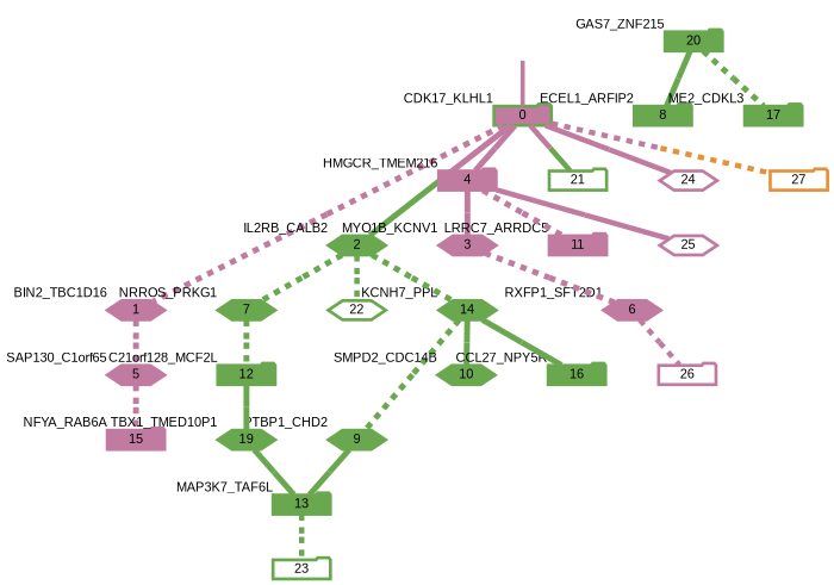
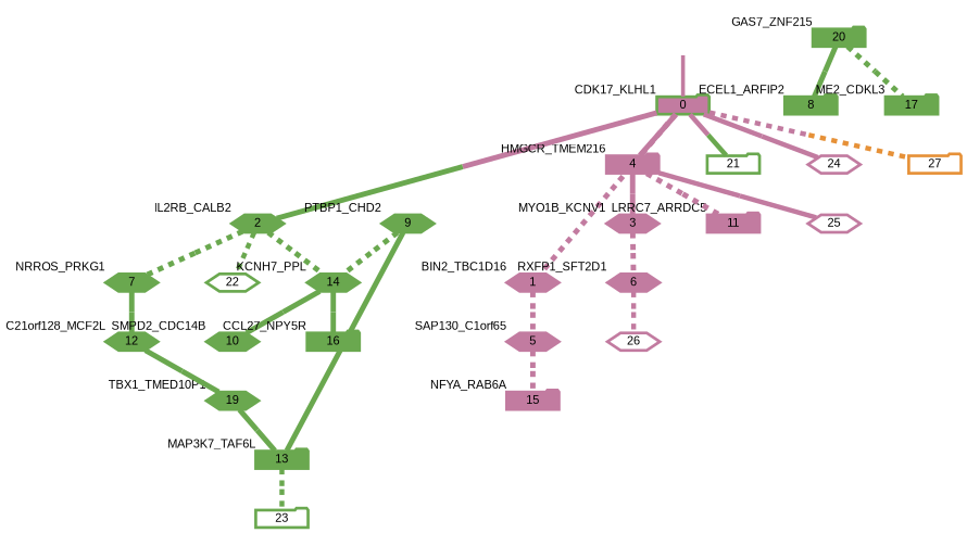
  strict digraph {
    fontname="Liberation Sans"
    forcelabels=true
    nodesep=0.7
    rankdir=TB
    ranksep=0.6
    splines=false
    node [color="#6aa84fff" fillcolor="#6aa84fff" fixedsize=true fontname="Liberation Sans" fontsize="12pt" penwidth=3 shape=hexagon style=filled]
    edge [arrowsize=0 color="#6aa84fff;0.5:#6aa84fff" fontname="Liberation Sans" minlen=1.0295566320419312 penwidth=5.5 style=dashed]
    0 [fillcolor="#c27ba0ff" height=0.25 shape=folder xlabel=CDK17_KLHL1]
    1 [color="#c27ba0ff" fillcolor="#c27ba0ff" height=0.25 xlabel=BIN2_TBC1D16]
    2 [height=0.25 xlabel=IL2RB_CALB2]
    4 [color="#c27ba0ff" fillcolor="#c27ba0ff" height=0.25 shape=folder xlabel=HMGCR_TMEM216]
    21 [height=0.25 shape=folder style=solid]
    24 [color="#c27ba0ff" fillcolor="#c27ba0ff" height=0.25 style=solid]
    27 [color="#e69138ff" fillcolor="#e69138ff" height=0.25 shape=folder style=solid]
    5 [color="#c27ba0ff" fillcolor="#c27ba0ff" height=0.25 xlabel=SAP130_C1orf65]
    7 [height=0.25 xlabel=NRROS_PRKG1]
    22 [height=0.25 style=solid]
    14 [height=0.25 xlabel=KCNH7_PPL]
    3 [color="#c27ba0ff" fillcolor="#c27ba0ff" height=0.25 xlabel=MYO1B_KCNV1]
    11 [color="#c27ba0ff" fillcolor="#c27ba0ff" height=0.25 shape=folder xlabel=LRRC7_ARRDC5]
    25 [color="#c27ba0ff" fillcolor="#c27ba0ff" height=0.25 style=solid]
    15 [color="#c27ba0ff" fillcolor="#c27ba0ff" height=0.25 shape=folder xlabel=NFYA_RAB6A]
-   12 [height=0.25 shape=folder xlabel=C21orf128_MCF2L]
+   12 [height=0.25 xlabel=C21orf128_MCF2L]
    6 [color="#c27ba0ff" fillcolor="#c27ba0ff" height=0.25 xlabel=RXFP1_SFT2D1]
    19 [height=0.25 xlabel=TBX1_TMED10P1]
    9 [height=0.25 xlabel=PTBP1_CHD2]
    10 [height=0.25 xlabel=SMPD2_CDC14B]
    16 [height=0.25 shape=folder xlabel=CCL27_NPY5R]
-   26 [color="#c27ba0ff" fillcolor="#c27ba0ff" height=0.25 shape=folder style=solid]
+   26 [color="#c27ba0ff" fillcolor="#c27ba0ff" height=0.25 style=solid]
    13 [height=0.25 shape=folder xlabel=MAP3K7_TAF6L]
    23 [height=0.25 shape=folder style=solid]
    20 [height=0.25 shape=folder xlabel=GAS7_ZNF215]
    8 [height=0.25 shape=folder xlabel=ECEL1_ARFIP2]
    17 [height=0.25 shape=folder xlabel=ME2_CDKL3]
    normal [style=invis xlabel=CDK17_KLHL1 color="" fillcolor="" fixedsize="" fontsize="" shape=""]
    0 -> 1 [color="#c27ba0ff;0.5:#c27ba0ff" minlen=3.0]
    0 -> 2 [color="#c27ba0ff;0.5:#6aa84fff" minlen=2.0837438106536865 style=solid]
    0 -> 4 [color="#c27ba0ff;0.5:#c27ba0ff" minlen=1.4433497190475464 style=solid]
    0 -> 21 [color="#c27ba0ff;0.5:#6aa84fff" penwidth=5 style=solid]
    0 -> 24 [color="#c27ba0ff;0.5:#c27ba0ff" penwidth=5 style=solid]
    0 -> 27 [color="#c27ba0ff;0.5:#e69138ff" penwidth=5]
    1 -> 5 [color="#c27ba0ff;0.5:#c27ba0ff" minlen=1.4039409160614014]
    2 -> 7 [minlen=1.3448275327682495]
    2 -> 22 [penwidth=5]
    2 -> 14 [minlen=1.0788177251815796]
    4 -> 3 [color="#c27ba0ff;0.5:#c27ba0ff" minlen=1.5812807083129883 style=solid]
    4 -> 11 [color="#c27ba0ff;0.5:#c27ba0ff" minlen=1.0985221862792969]
    4 -> 25 [color="#c27ba0ff;0.5:#c27ba0ff" penwidth=5 style=solid]
    5 -> 15 [color="#c27ba0ff;0.5:#c27ba0ff" minlen=1.0788177251815796]
-   7 -> 12 [minlen=1.0886698961257935]
-   14 -> 9 [minlen=1.167487621307373]
+   7 -> 12 [minlen=1.0886698961257935 style=solid]
+   9 -> 14 [minlen=1.167487621307373]
    14 -> 10 [minlen=1.1083743572235107 style=solid]
    14 -> 16 [minlen=1.0788177251815796 style=solid]
    3 -> 6 [color="#c27ba0ff;0.5:#c27ba0ff" minlen=1.384236454963684]
    12 -> 19 [minlen=1.0591132640838623 style=solid]
    6 -> 26 [color="#c27ba0ff;0.5:#c27ba0ff" penwidth=5]
    19 -> 13 [minlen=1.0591132640838623 style=solid]
    9 -> 13 [minlen=1.0788177251815796 style=solid]
    13 -> 23 [penwidth=5]
    20 -> 8 [minlen=1.1773399114608765 style=solid]
    20 -> 17 [minlen=1.0689655542373657]
    normal -> 0 [color="#c27ba0ff" penwidth=4 style=solid minlen=""]
  }
